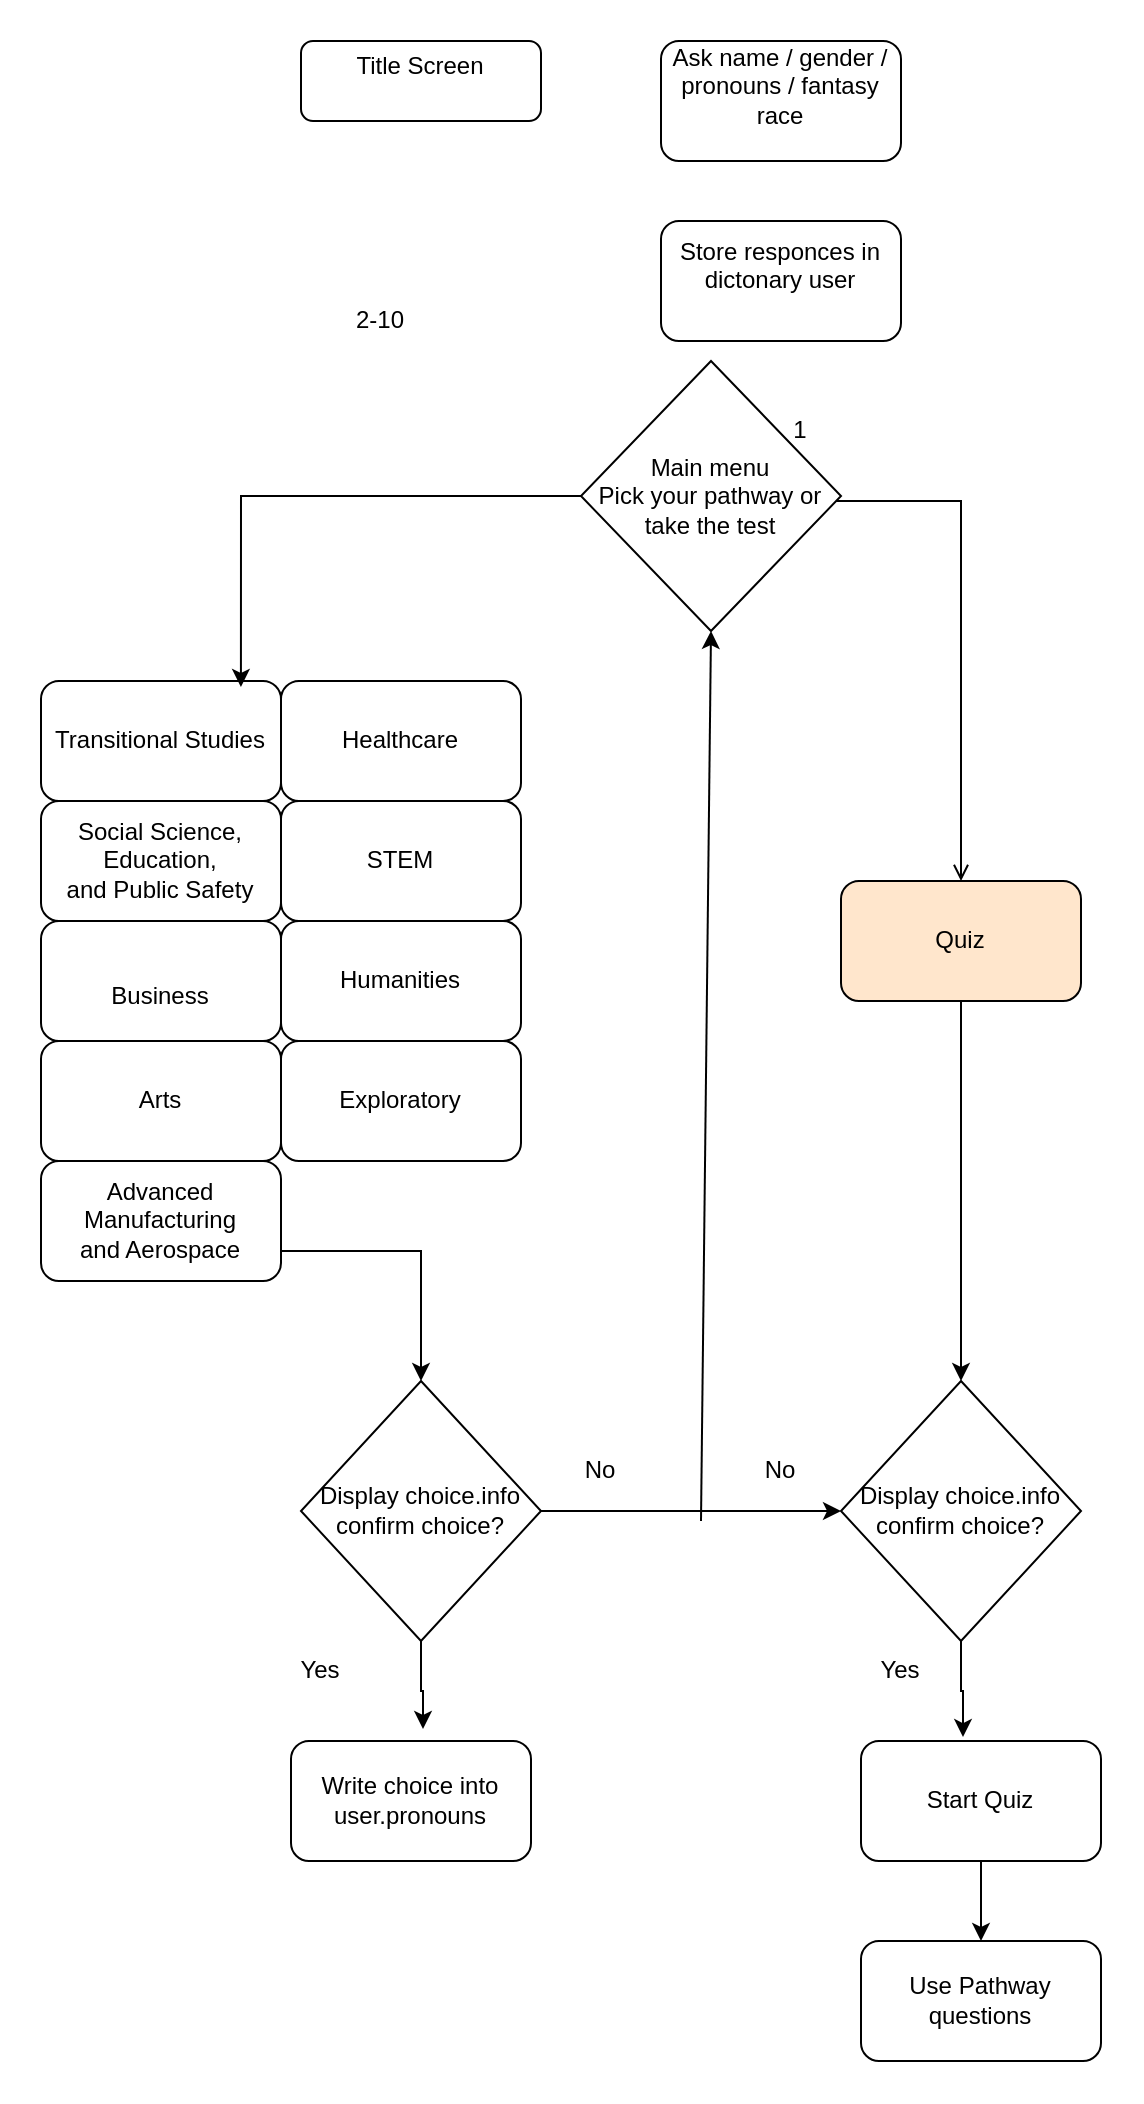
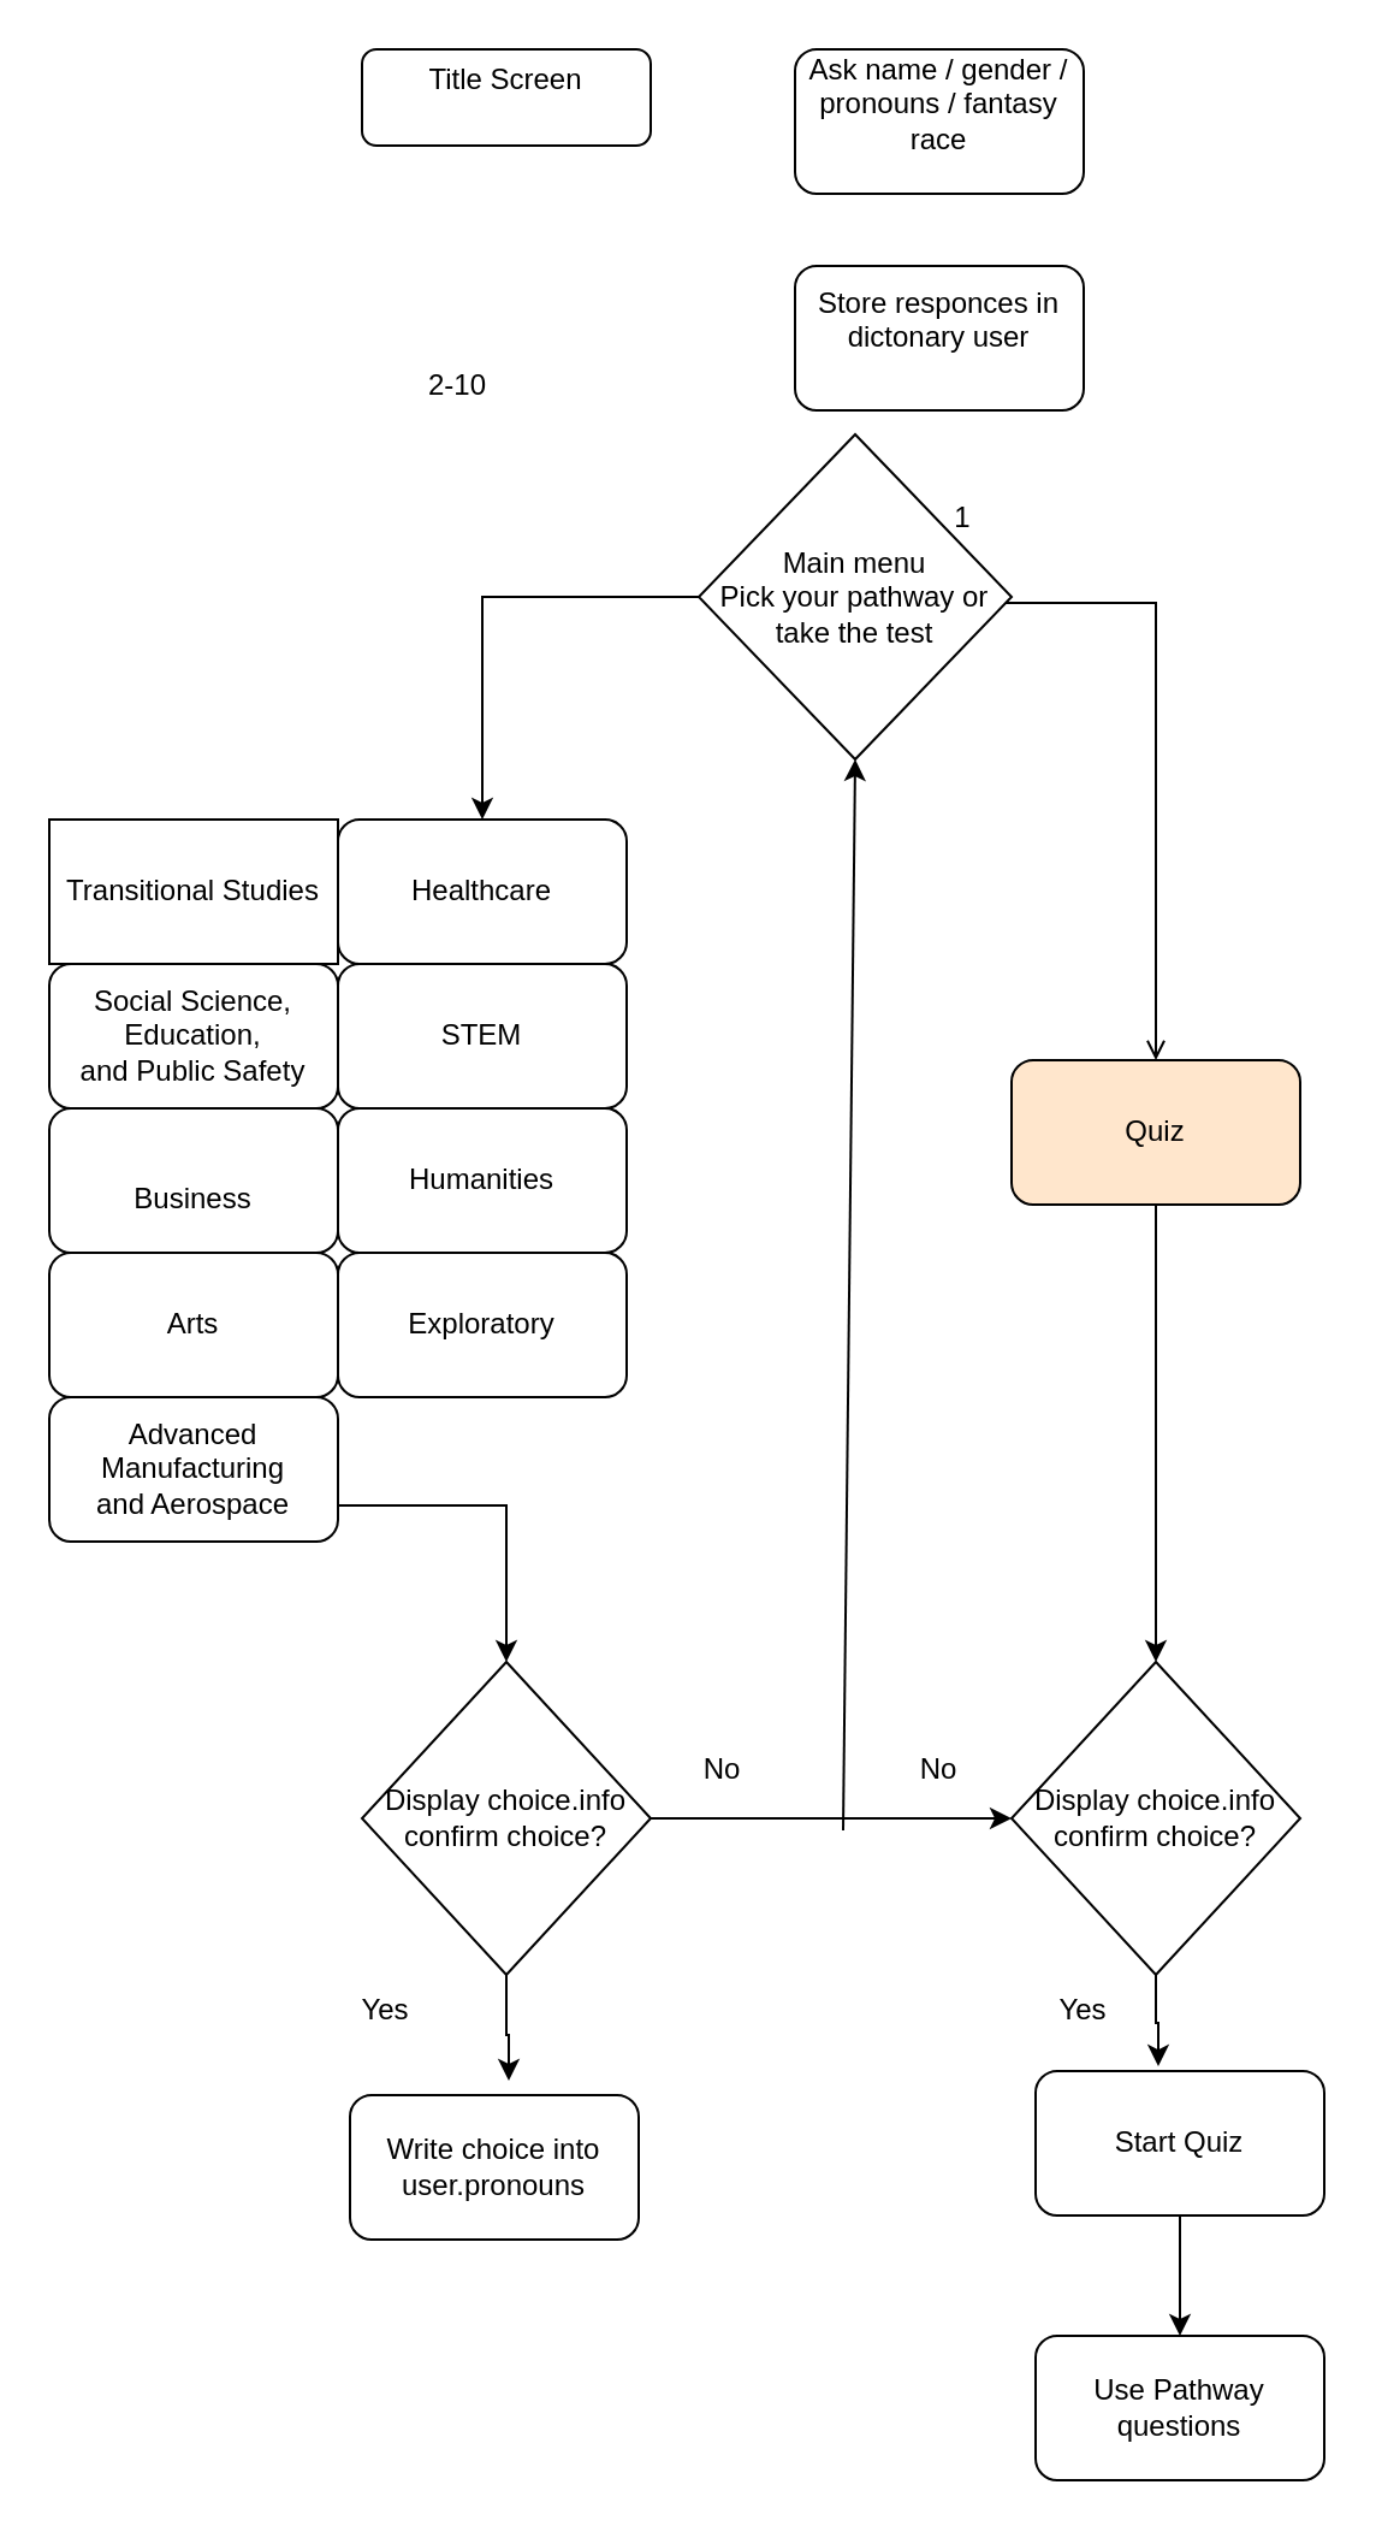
  <mxCell id="0" />
  <mxCell id="1" parent="0" />
  <mxCell id="2" value="&lt;div&gt;Title Screen&lt;/div&gt;&lt;div&gt;&lt;br&gt;&lt;/div&gt;" style="rounded=1;whiteSpace=wrap;html=1;fontSize=12;glass=0;strokeWidth=1;shadow=0;" parent="1" vertex="1"><mxGeometry x="150" width="120" height="40" as="geometry" y="20" /></mxCell>
  <mxCell id="3" value="&lt;div&gt;Store responces in dictonary user&lt;/div&gt;&lt;div&gt;&lt;br&gt;&lt;/div&gt;" style="rounded=1;whiteSpace=wrap;html=1;" vertex="1" parent="1"><mxGeometry x="330" y="110" width="120" height="60" as="geometry" /></mxCell>
- <mxCell id="4" value="Transitional Studies" style="rounded=1;whiteSpace=wrap;html=1;" vertex="1" parent="1"><mxGeometry x="20" y="340" width="120" height="60" as="geometry" /></mxCell>
+ <mxCell id="4" value="Transitional Studies" style="whiteSpace=wrap;html=1;rounded=0;" vertex="1" parent="1"><mxGeometry x="20" y="340" width="120" height="60" as="geometry" /></mxCell>
  <mxCell id="5" value="Social Science,&lt;br&gt;Education,&lt;br&gt;and Public Safety" style="rounded=1;whiteSpace=wrap;html=1;" vertex="1" parent="1"><mxGeometry x="20" y="400" width="120" height="60" as="geometry" /></mxCell>
  <mxCell id="6" value="STEM" style="rounded=1;whiteSpace=wrap;html=1;" vertex="1" parent="1"><mxGeometry x="140" y="400" width="120" height="60" as="geometry" /></mxCell>
  <mxCell id="7" value="Humanities" style="rounded=1;whiteSpace=wrap;html=1;" vertex="1" parent="1"><mxGeometry x="140" y="460" width="120" height="60" as="geometry" /></mxCell>
  <mxCell id="8" value="Healthcare" style="rounded=1;whiteSpace=wrap;html=1;" vertex="1" parent="1"><mxGeometry x="140" y="340" width="120" height="60" as="geometry" /></mxCell>
  <mxCell id="9" value="&amp;nbsp;&amp;nbsp;&amp;nbsp;&amp;nbsp; &lt;br&gt;Business" style="rounded=1;whiteSpace=wrap;html=1;" vertex="1" parent="1"><mxGeometry x="20" y="460" width="120" height="60" as="geometry" /></mxCell>
  <mxCell id="10" value="Arts" style="rounded=1;whiteSpace=wrap;html=1;" vertex="1" parent="1"><mxGeometry x="20" y="520" width="120" height="60" as="geometry" /></mxCell>
  <mxCell id="11" style="edgeStyle=orthogonalEdgeStyle;rounded=0;orthogonalLoop=1;jettySize=auto;html=1;exitX=1;exitY=0.75;exitDx=0;exitDy=0;entryX=0.5;entryY=0;entryDx=0;entryDy=0;" edge="1" parent="1" source="12" target="30"><mxGeometry relative="1" as="geometry" /></mxCell>
  <mxCell id="12" value="Advanced&#10;Manufacturing&#10;and Aerospace" style="rounded=1;whiteSpace=wrap;html=1;" vertex="1" parent="1"><mxGeometry x="20" y="580" width="120" height="60" as="geometry" /></mxCell>
  <mxCell id="13" value="Exploratory" style="rounded=1;whiteSpace=wrap;html=1;" vertex="1" parent="1"><mxGeometry x="140" y="520" width="120" height="60" as="geometry" /></mxCell>
  <mxCell id="14" value="Quiz" style="rounded=1;whiteSpace=wrap;html=1;fillColor=#ffe6cc;" vertex="1" parent="1"><mxGeometry x="420" y="440" width="120" height="60" as="geometry" /></mxCell>
  <mxCell id="15" value="&lt;div&gt;No&lt;/div&gt;" style="text;strokeColor=none;align=center;fillColor=none;html=1;verticalAlign=middle;whiteSpace=wrap;rounded=0;" vertex="1" parent="1"><mxGeometry x="280" y="720" width="40" height="30" as="geometry" /></mxCell>
  <mxCell id="16" value="&lt;div&gt;Write choice into user.pronouns&lt;/div&gt;" style="rounded=1;whiteSpace=wrap;html=1;" vertex="1" parent="1"><mxGeometry x="145" y="870" width="120" height="60" as="geometry" /></mxCell>
  <mxCell id="17" value="&lt;div&gt;Yes&lt;/div&gt;" style="text;strokeColor=none;align=center;fillColor=none;html=1;verticalAlign=middle;whiteSpace=wrap;rounded=0;" vertex="1" parent="1"><mxGeometry x="420" y="820" width="60" height="30" as="geometry" /></mxCell>
  <mxCell id="18" value="&lt;div&gt;2-10&lt;/div&gt;" style="text;strokeColor=none;align=center;fillColor=none;html=1;verticalAlign=middle;whiteSpace=wrap;rounded=0;" vertex="1" parent="1"><mxGeometry x="160" y="145" width="60" height="30" as="geometry" /></mxCell>
  <mxCell id="19" value="1" style="text;strokeColor=none;align=center;fillColor=none;html=1;verticalAlign=middle;whiteSpace=wrap;rounded=0;" vertex="1" parent="1"><mxGeometry x="370" y="200" width="60" height="30" as="geometry" /></mxCell>
  <mxCell id="20" style="edgeStyle=orthogonalEdgeStyle;rounded=0;orthogonalLoop=1;jettySize=auto;html=1;entryX=0.5;entryY=0;entryDx=0;entryDy=0;" edge="1" parent="1" source="14" target="31"><mxGeometry relative="1" as="geometry"><mxPoint x="480.04" y="663" as="targetPoint" /></mxGeometry></mxCell>
  <mxCell id="21" value="&lt;div&gt;No&lt;/div&gt;" style="text;strokeColor=none;align=center;fillColor=none;html=1;verticalAlign=middle;whiteSpace=wrap;rounded=0;" vertex="1" parent="1"><mxGeometry x="370" y="720" width="40" height="30" as="geometry" /></mxCell>
  <mxCell id="22" value="&lt;div&gt;Yes&lt;/div&gt;" style="text;strokeColor=none;align=center;fillColor=none;html=1;verticalAlign=middle;whiteSpace=wrap;rounded=0;" vertex="1" parent="1"><mxGeometry x="130" y="820" width="60" height="30" as="geometry" /></mxCell>
  <mxCell id="23" style="edgeStyle=orthogonalEdgeStyle;rounded=0;orthogonalLoop=1;jettySize=auto;html=1;exitX=0.5;exitY=1;exitDx=0;exitDy=0;entryX=0.5;entryY=0;entryDx=0;entryDy=0;" edge="1" parent="1" source="24" target="35"><mxGeometry relative="1" as="geometry" /></mxCell>
- <mxCell id="24" value="&lt;div&gt;Start Quiz&lt;/div&gt;" style="rounded=1;whiteSpace=wrap;html=1;" vertex="1" parent="1"><mxGeometry x="430" y="870" width="120" height="60" as="geometry" /></mxCell>
+ <mxCell id="24" value="&lt;div&gt;Start Quiz&lt;/div&gt;" style="rounded=1;whiteSpace=wrap;html=1;" vertex="1" parent="1"><mxGeometry x="430" y="860" width="120" height="60" as="geometry" /></mxCell>
  <mxCell id="25" style="edgeStyle=orthogonalEdgeStyle;rounded=0;orthogonalLoop=1;jettySize=auto;html=1;entryX=0.5;entryY=0;entryDx=0;entryDy=0;endArrow=open;" edge="1" parent="1" source="27" target="14"><mxGeometry relative="1" as="geometry"><mxPoint x="480" y="247.5" as="targetPoint" /><Array as="points"><mxPoint x="480" y="250" /></Array></mxGeometry></mxCell>
- <mxCell id="26" style="edgeStyle=orthogonalEdgeStyle;rounded=0;orthogonalLoop=1;jettySize=auto;html=1;exitX=0;exitY=0.5;exitDx=0;exitDy=0;entryX=0.833;entryY=0.05;entryDx=0;entryDy=0;entryPerimeter=0;" edge="1" parent="1" source="27" target="4"><mxGeometry relative="1" as="geometry"><mxPoint x="120" y="248" as="targetPoint" /></mxGeometry></mxCell>
+ <mxCell id="26" style="edgeStyle=orthogonalEdgeStyle;rounded=0;orthogonalLoop=1;jettySize=auto;html=1;exitX=0;exitY=0.5;exitDx=0;exitDy=0;" edge="1" parent="1" source="27" target="8"><mxGeometry relative="1" as="geometry"><mxPoint x="120" y="248" as="targetPoint" /></mxGeometry></mxCell>
  <mxCell id="27" value="&lt;div&gt;Main menu &lt;/div&gt;&lt;div&gt;Pick your pathway or take the test&lt;/div&gt;" style="rhombus;whiteSpace=wrap;html=1;" vertex="1" parent="1"><mxGeometry x="290" y="180" width="130" height="135" as="geometry" /></mxCell>
  <mxCell id="28" value="&#10;Ask name / gender / pronouns / fantasy race&#10;&#10;" style="rounded=1;whiteSpace=wrap;html=1;" vertex="1" parent="1"><mxGeometry x="330" width="120" height="60" as="geometry" y="20" /></mxCell>
  <mxCell id="29" style="edgeStyle=orthogonalEdgeStyle;rounded=0;orthogonalLoop=1;jettySize=auto;html=1;entryX=0;entryY=0.5;entryDx=0;entryDy=0;" edge="1" parent="1" source="30" target="31"><mxGeometry relative="1" as="geometry" /></mxCell>
  <mxCell id="30" value="&lt;div&gt;Display choice.info&lt;/div&gt;&lt;div&gt;confirm choice?&lt;br&gt;&lt;/div&gt;" style="rhombus;whiteSpace=wrap;html=1;" vertex="1" parent="1"><mxGeometry x="150" y="690" width="120" height="130" as="geometry" /></mxCell>
  <mxCell id="31" value="&lt;div&gt;Display choice.info&lt;/div&gt;&lt;div&gt;confirm choice?&lt;br&gt;&lt;/div&gt;" style="rhombus;whiteSpace=wrap;html=1;" vertex="1" parent="1"><mxGeometry x="420" y="690" width="120" height="130" as="geometry" /></mxCell>
  <mxCell id="32" value="" style="endArrow=classic;html=1;rounded=0;entryX=0.5;entryY=1;entryDx=0;entryDy=0;" edge="1" parent="1" target="27"><mxGeometry width="50" height="50" relative="1" as="geometry"><mxPoint x="350" y="760" as="sourcePoint" /><mxPoint x="360" y="370" as="targetPoint" /></mxGeometry></mxCell>
  <mxCell id="33" style="edgeStyle=orthogonalEdgeStyle;rounded=0;orthogonalLoop=1;jettySize=auto;html=1;entryX=0.55;entryY=-0.1;entryDx=0;entryDy=0;entryPerimeter=0;" edge="1" parent="1" source="30" target="16"><mxGeometry relative="1" as="geometry" /></mxCell>
  <mxCell id="34" style="edgeStyle=orthogonalEdgeStyle;rounded=0;orthogonalLoop=1;jettySize=auto;html=1;entryX=0.425;entryY=-0.033;entryDx=0;entryDy=0;entryPerimeter=0;" edge="1" parent="1" source="31" target="24"><mxGeometry relative="1" as="geometry" /></mxCell>
  <mxCell id="35" value="&lt;div&gt;Use Pathway questions&lt;/div&gt;" style="rounded=1;whiteSpace=wrap;html=1;" vertex="1" parent="1"><mxGeometry x="430" y="970" width="120" height="60" as="geometry" /></mxCell>
